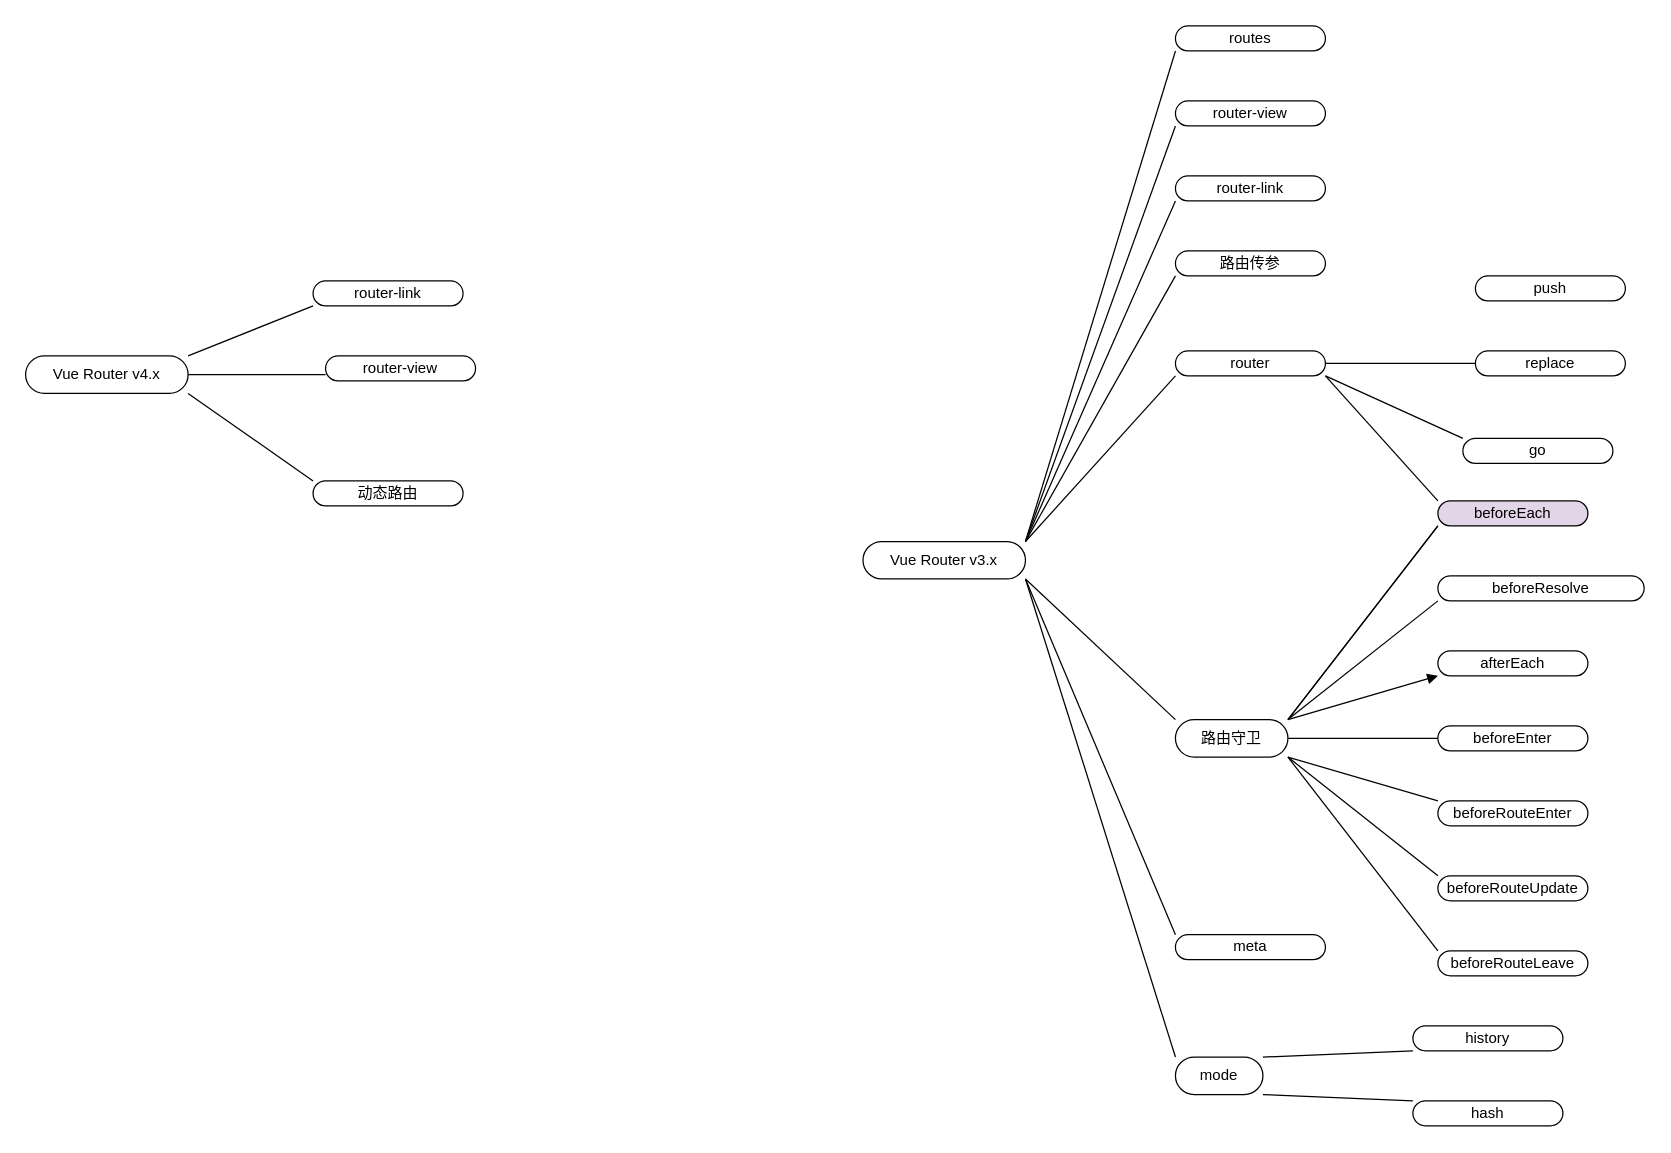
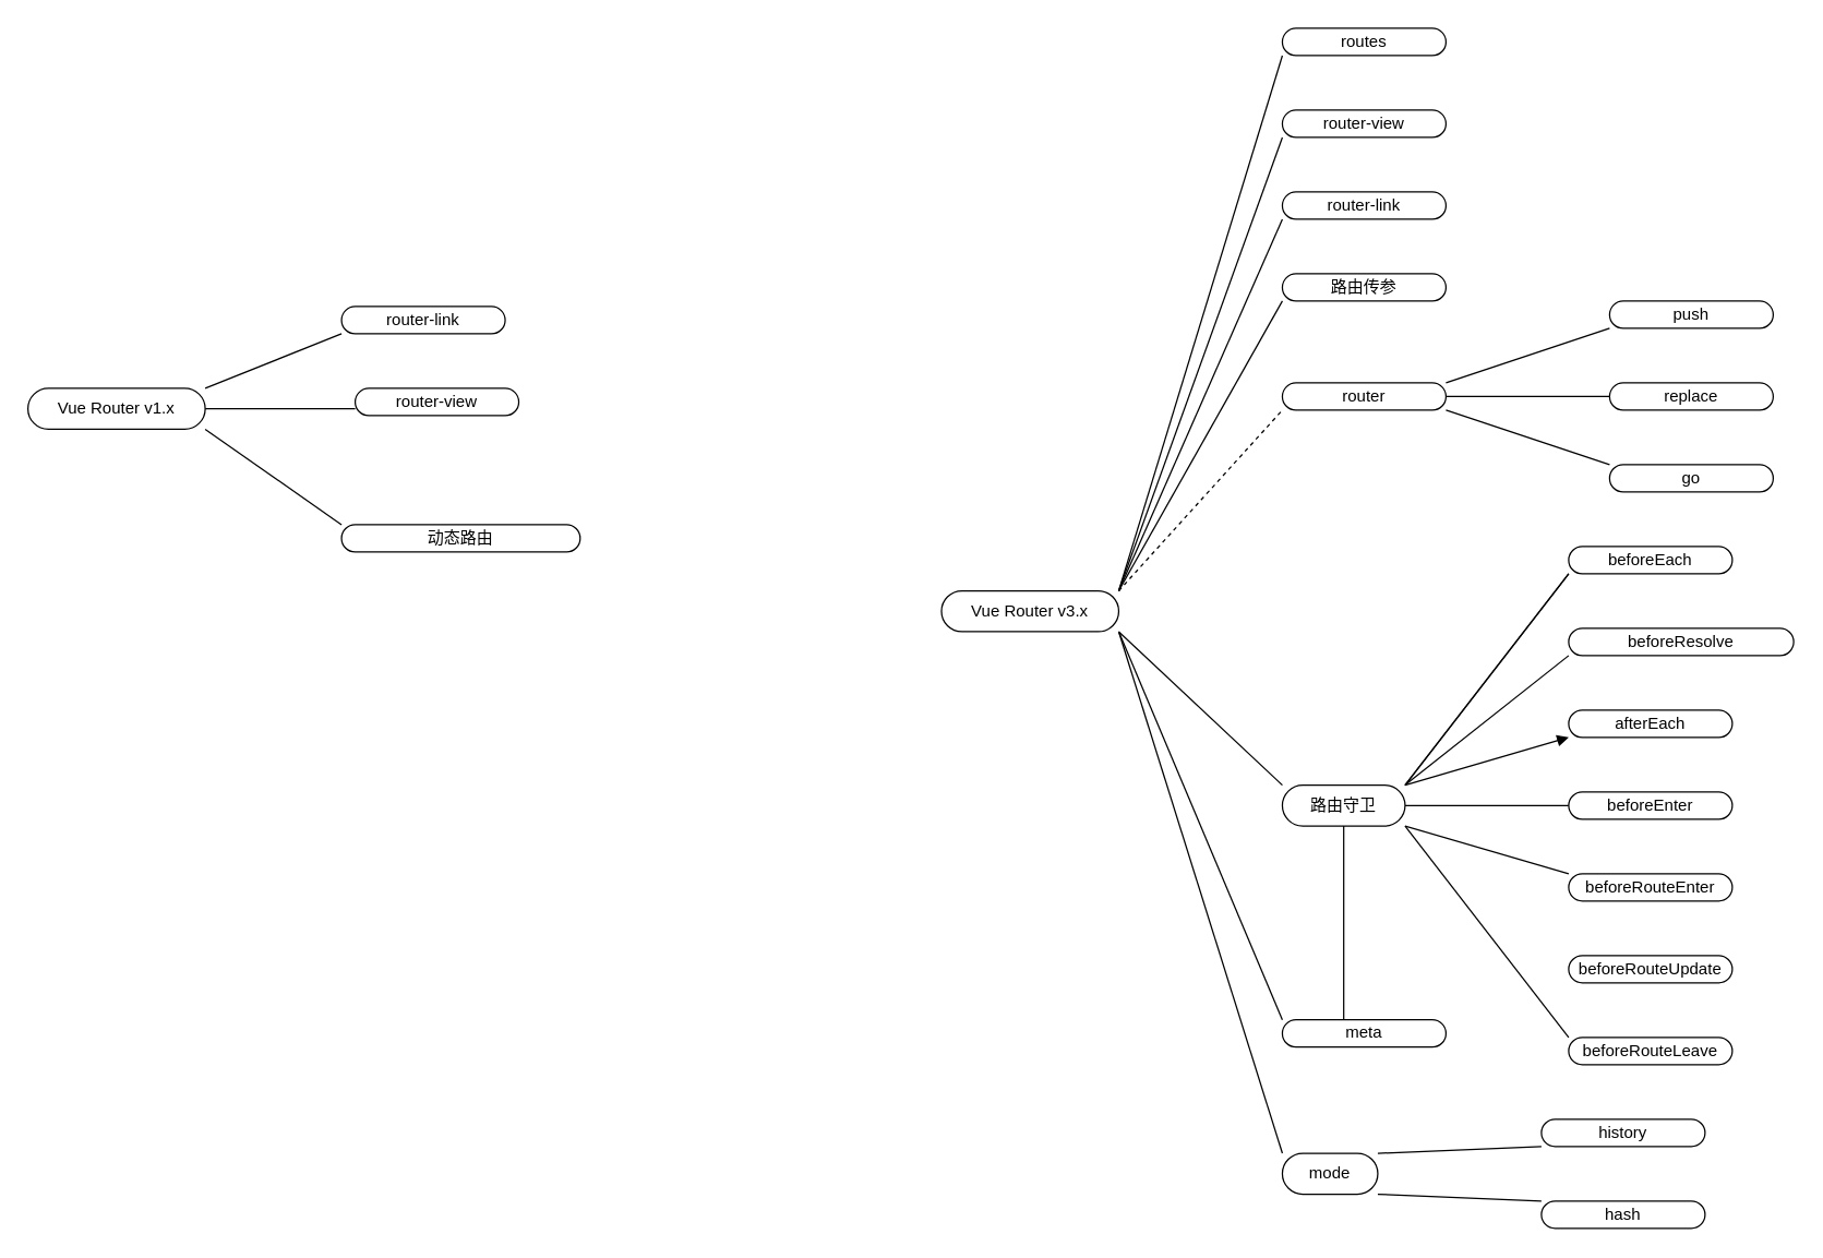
  <mxCell id="0" />
  <mxCell id="1" parent="0" />
  <mxCell id="2" value="" style="edgeStyle=orthogonalEdgeStyle;rounded=0;orthogonalLoop=1;jettySize=auto;html=1;startArrow=none;endArrow=none;segment=10;curved=1;sourcePerimeterSpacing=0;targetPerimeterSpacing=0;noEdgeStyle=1;orthogonal=1;" edge="1" parent="1" source="10" target="11"><mxGeometry relative="1" as="geometry" /></mxCell>
  <mxCell id="3" value="" style="edgeStyle=orthogonalEdgeStyle;rounded=0;orthogonalLoop=1;jettySize=auto;html=1;startArrow=none;endArrow=none;segment=10;curved=1;sourcePerimeterSpacing=0;targetPerimeterSpacing=0;noEdgeStyle=1;orthogonal=1;" edge="1" parent="1" source="10" target="12"><mxGeometry relative="1" as="geometry" /></mxCell>
  <mxCell id="4" value="" style="edgeStyle=orthogonalEdgeStyle;rounded=0;orthogonalLoop=1;jettySize=auto;html=1;startArrow=none;endArrow=none;segment=10;curved=1;sourcePerimeterSpacing=0;targetPerimeterSpacing=0;noEdgeStyle=1;orthogonal=1;" edge="1" parent="1" source="10" target="13"><mxGeometry relative="1" as="geometry" /></mxCell>
  <mxCell id="5" value="" style="edgeStyle=orthogonalEdgeStyle;rounded=0;orthogonalLoop=1;jettySize=auto;html=1;startArrow=none;endArrow=none;segment=10;curved=1;sourcePerimeterSpacing=0;targetPerimeterSpacing=0;noEdgeStyle=1;orthogonal=1;" edge="1" parent="1" source="10" target="14"><mxGeometry relative="1" as="geometry" /></mxCell>
- <mxCell id="6" value="" style="edgeStyle=orthogonalEdgeStyle;rounded=0;orthogonalLoop=1;jettySize=auto;html=1;startArrow=none;endArrow=none;segment=10;curved=1;sourcePerimeterSpacing=0;targetPerimeterSpacing=0;noEdgeStyle=1;orthogonal=1;" edge="1" parent="1" source="10" target="18"><mxGeometry relative="1" as="geometry" /></mxCell>
+ <mxCell id="6" value="" style="edgeStyle=orthogonalEdgeStyle;rounded=0;orthogonalLoop=1;jettySize=auto;html=1;startArrow=none;endArrow=none;segment=10;curved=1;sourcePerimeterSpacing=0;targetPerimeterSpacing=0;noEdgeStyle=1;orthogonal=1;dashed=1;" edge="1" parent="1" source="10" target="18"><mxGeometry relative="1" as="geometry" /></mxCell>
  <mxCell id="7" value="" style="edgeStyle=orthogonalEdgeStyle;rounded=0;orthogonalLoop=1;jettySize=auto;html=1;startArrow=none;endArrow=none;segment=10;curved=1;sourcePerimeterSpacing=0;targetPerimeterSpacing=0;exitDx=0;exitDy=0;entryDx=0;entryDy=0;noEdgeStyle=1;orthogonal=1;" edge="1" parent="1" source="10" target="24"><mxGeometry relative="1" as="geometry"><mxPoint x="135" y="486" as="sourcePoint" /><mxPoint x="225" y="76" as="targetPoint" /></mxGeometry></mxCell>
  <mxCell id="8" value="" style="edgeStyle=orthogonalEdgeStyle;rounded=0;orthogonalLoop=1;jettySize=auto;html=1;startArrow=none;endArrow=none;segment=10;curved=1;sourcePerimeterSpacing=0;targetPerimeterSpacing=0;noEdgeStyle=1;orthogonal=1;" edge="1" parent="1" source="10" target="35"><mxGeometry relative="1" as="geometry" /></mxCell>
  <mxCell id="9" value="" style="edgeStyle=orthogonalEdgeStyle;rounded=0;orthogonalLoop=1;jettySize=auto;html=1;startArrow=none;endArrow=none;segment=10;curved=1;sourcePerimeterSpacing=0;targetPerimeterSpacing=0;noEdgeStyle=1;orthogonal=1;" edge="1" parent="1" source="10" target="43"><mxGeometry relative="1" as="geometry" /></mxCell>
  <mxCell id="10" value="Vue Router v3.x" style="whiteSpace=wrap;html=1;rounded=1;arcSize=50;align=center;verticalAlign=middle;strokeWidth=1;autosize=1;spacing=4;treeFolding=1;treeMoving=1;newEdgeStyle={&quot;edgeStyle&quot;:&quot;entityRelationEdgeStyle&quot;,&quot;startArrow&quot;:&quot;none&quot;,&quot;endArrow&quot;:&quot;none&quot;,&quot;segment&quot;:10,&quot;curved&quot;:1,&quot;sourcePerimeterSpacing&quot;:0,&quot;targetPerimeterSpacing&quot;:0};" vertex="1" parent="1"><mxGeometry x="690" y="432.5" width="130" height="30" as="geometry" /></mxCell>
  <mxCell id="11" value="routes" style="whiteSpace=wrap;html=1;rounded=1;arcSize=50;strokeWidth=1;spacing=4;" vertex="1" parent="1"><mxGeometry x="940" y="20" width="120" height="20" as="geometry" /></mxCell>
  <mxCell id="12" value="router-view" style="whiteSpace=wrap;html=1;rounded=1;arcSize=50;strokeWidth=1;spacing=4;" vertex="1" parent="1"><mxGeometry x="940" y="80" width="120" height="20" as="geometry" /></mxCell>
  <mxCell id="13" value="router-link" style="whiteSpace=wrap;html=1;rounded=1;arcSize=50;strokeWidth=1;spacing=4;" vertex="1" parent="1"><mxGeometry x="940" y="140" width="120" height="20" as="geometry" /></mxCell>
  <mxCell id="14" value="路由传参" style="whiteSpace=wrap;html=1;rounded=1;arcSize=50;strokeWidth=1;spacing=4;" vertex="1" parent="1"><mxGeometry x="940" y="200" width="120" height="20" as="geometry" /></mxCell>
- <mxCell id="15" value="" style="edgeStyle=orthogonalEdgeStyle;rounded=0;orthogonalLoop=1;jettySize=auto;html=1;startArrow=none;endArrow=none;segment=10;curved=1;sourcePerimeterSpacing=0;targetPerimeterSpacing=0;exitDx=0;exitDy=0;noEdgeStyle=1;orthogonal=1;" edge="1" parent="1" source="18" target="36"><mxGeometry relative="1" as="geometry"><mxPoint x="300" y="541" as="sourcePoint" /></mxGeometry></mxCell>
+ <mxCell id="15" value="" style="edgeStyle=orthogonalEdgeStyle;rounded=0;orthogonalLoop=1;jettySize=auto;html=1;startArrow=none;endArrow=none;segment=10;curved=1;sourcePerimeterSpacing=0;targetPerimeterSpacing=0;exitDx=0;exitDy=0;noEdgeStyle=1;orthogonal=1;" edge="1" parent="1" source="18" target="19"><mxGeometry relative="1" as="geometry"><mxPoint x="300" y="541" as="sourcePoint" /></mxGeometry></mxCell>
  <mxCell id="16" value="" style="edgeStyle=orthogonalEdgeStyle;rounded=0;orthogonalLoop=1;jettySize=auto;html=1;startArrow=none;endArrow=none;segment=10;curved=1;sourcePerimeterSpacing=0;targetPerimeterSpacing=0;noEdgeStyle=1;orthogonal=1;" edge="1" parent="1" source="18" target="20"><mxGeometry relative="1" as="geometry" /></mxCell>
  <mxCell id="17" value="" style="edgeStyle=orthogonalEdgeStyle;rounded=0;orthogonalLoop=1;jettySize=auto;html=1;startArrow=none;endArrow=none;segment=10;curved=1;sourcePerimeterSpacing=0;targetPerimeterSpacing=0;noEdgeStyle=1;orthogonal=1;" edge="1" parent="1" source="18" target="21"><mxGeometry relative="1" as="geometry" /></mxCell>
  <mxCell id="18" value="router" style="whiteSpace=wrap;html=1;rounded=1;arcSize=50;align=center;verticalAlign=middle;strokeWidth=1;autosize=1;spacing=4;treeFolding=1;treeMoving=1;newEdgeStyle={&quot;edgeStyle&quot;:&quot;entityRelationEdgeStyle&quot;,&quot;startArrow&quot;:&quot;none&quot;,&quot;endArrow&quot;:&quot;none&quot;,&quot;segment&quot;:10,&quot;curved&quot;:1,&quot;sourcePerimeterSpacing&quot;:0,&quot;targetPerimeterSpacing&quot;:0};" vertex="1" parent="1"><mxGeometry x="940" y="280" width="120" height="20" as="geometry" /></mxCell>
  <mxCell id="19" value="push" style="whiteSpace=wrap;html=1;rounded=1;arcSize=50;strokeWidth=1;spacing=4;" vertex="1" parent="1"><mxGeometry x="1180" y="220" width="120" height="20" as="geometry" /></mxCell>
  <mxCell id="20" value="replace" style="whiteSpace=wrap;html=1;rounded=1;arcSize=50;strokeWidth=1;spacing=4;" vertex="1" parent="1"><mxGeometry x="1180" y="280" width="120" height="20" as="geometry" /></mxCell>
- <mxCell id="21" value="go" style="whiteSpace=wrap;html=1;rounded=1;arcSize=50;strokeWidth=1;spacing=4;" vertex="1" parent="1"><mxGeometry x="1170" y="350" width="120" height="20" as="geometry" /></mxCell>
+ <mxCell id="21" value="go" style="whiteSpace=wrap;html=1;rounded=1;arcSize=50;strokeWidth=1;spacing=4;" vertex="1" parent="1"><mxGeometry x="1180" y="340" width="120" height="20" as="geometry" /></mxCell>
  <mxCell id="22" value="" style="edgeStyle=orthogonalEdgeStyle;rounded=0;orthogonalLoop=1;jettySize=auto;html=1;startArrow=none;endArrow=none;segment=10;curved=1;sourcePerimeterSpacing=0;targetPerimeterSpacing=0;noEdgeStyle=1;orthogonal=1;" edge="1" parent="1" source="24" target="25"><mxGeometry relative="1" as="geometry" /></mxCell>
  <mxCell id="23" value="" style="edgeStyle=orthogonalEdgeStyle;rounded=0;orthogonalLoop=1;jettySize=auto;html=1;startArrow=none;endArrow=none;segment=10;curved=1;sourcePerimeterSpacing=0;targetPerimeterSpacing=0;noEdgeStyle=1;orthogonal=1;" edge="1" parent="1" source="24" target="26"><mxGeometry relative="1" as="geometry" /></mxCell>
  <mxCell id="24" value="mode" style="whiteSpace=wrap;html=1;rounded=1;arcSize=50;align=center;verticalAlign=middle;strokeWidth=1;autosize=1;spacing=4;treeFolding=1;treeMoving=1;newEdgeStyle={&quot;edgeStyle&quot;:&quot;entityRelationEdgeStyle&quot;,&quot;startArrow&quot;:&quot;none&quot;,&quot;endArrow&quot;:&quot;none&quot;,&quot;segment&quot;:10,&quot;curved&quot;:1,&quot;sourcePerimeterSpacing&quot;:0,&quot;targetPerimeterSpacing&quot;:0};" vertex="1" parent="1"><mxGeometry x="940" y="845" width="70" height="30" as="geometry" /></mxCell>
  <mxCell id="25" value="history" style="whiteSpace=wrap;html=1;rounded=1;arcSize=50;strokeWidth=1;spacing=4;" vertex="1" parent="1"><mxGeometry x="1130" y="820" width="120" height="20" as="geometry" /></mxCell>
  <mxCell id="26" value="hash" style="whiteSpace=wrap;html=1;rounded=1;arcSize=50;strokeWidth=1;spacing=4;" vertex="1" parent="1"><mxGeometry x="1130" y="880" width="120" height="20" as="geometry" /></mxCell>
  <mxCell id="27" value="" style="edgeStyle=orthogonalEdgeStyle;rounded=0;orthogonalLoop=1;jettySize=auto;html=1;startArrow=none;endArrow=none;segment=10;curved=1;sourcePerimeterSpacing=0;targetPerimeterSpacing=0;noEdgeStyle=1;orthogonal=1;" edge="1" parent="1" source="35" target="36"><mxGeometry relative="1" as="geometry" /></mxCell>
  <mxCell id="28" value="" style="edgeStyle=orthogonalEdgeStyle;rounded=0;orthogonalLoop=1;jettySize=auto;html=1;startArrow=none;endArrow=none;segment=10;curved=1;sourcePerimeterSpacing=0;targetPerimeterSpacing=0;noEdgeStyle=1;orthogonal=1;" edge="1" parent="1" source="35" target="36"><mxGeometry relative="1" as="geometry" /></mxCell>
  <mxCell id="29" value="" style="edgeStyle=orthogonalEdgeStyle;rounded=0;orthogonalLoop=1;jettySize=auto;html=1;startArrow=none;endArrow=none;segment=10;curved=1;sourcePerimeterSpacing=0;targetPerimeterSpacing=0;noEdgeStyle=1;orthogonal=1;" edge="1" parent="1" source="35" target="37"><mxGeometry relative="1" as="geometry" /></mxCell>
  <mxCell id="30" value="" style="edgeStyle=orthogonalEdgeStyle;rounded=0;orthogonalLoop=1;jettySize=auto;html=1;startArrow=none;endArrow=block;segment=10;curved=1;sourcePerimeterSpacing=0;targetPerimeterSpacing=0;noEdgeStyle=1;orthogonal=1;" edge="1" parent="1" source="35" target="38"><mxGeometry relative="1" as="geometry" /></mxCell>
  <mxCell id="31" value="" style="edgeStyle=orthogonalEdgeStyle;rounded=0;orthogonalLoop=1;jettySize=auto;html=1;startArrow=none;endArrow=none;segment=10;curved=1;sourcePerimeterSpacing=0;targetPerimeterSpacing=0;noEdgeStyle=1;orthogonal=1;" edge="1" parent="1" source="35" target="39"><mxGeometry relative="1" as="geometry" /></mxCell>
  <mxCell id="32" value="" style="edgeStyle=orthogonalEdgeStyle;rounded=0;orthogonalLoop=1;jettySize=auto;html=1;startArrow=none;endArrow=none;segment=10;curved=1;sourcePerimeterSpacing=0;targetPerimeterSpacing=0;noEdgeStyle=1;orthogonal=1;" edge="1" parent="1" source="35" target="40"><mxGeometry relative="1" as="geometry" /></mxCell>
- <mxCell id="33" value="" style="edgeStyle=orthogonalEdgeStyle;rounded=0;orthogonalLoop=1;jettySize=auto;html=1;startArrow=none;endArrow=none;segment=10;curved=1;sourcePerimeterSpacing=0;targetPerimeterSpacing=0;noEdgeStyle=1;orthogonal=1;" edge="1" parent="1" source="35" target="41"><mxGeometry relative="1" as="geometry" /></mxCell>
+ <mxCell id="33" value="" style="edgeStyle=orthogonalEdgeStyle;rounded=0;orthogonalLoop=1;jettySize=auto;html=1;startArrow=none;endArrow=none;segment=10;curved=1;sourcePerimeterSpacing=0;targetPerimeterSpacing=0;noEdgeStyle=1;orthogonal=1;" edge="1" parent="1" source="35" target="43"><mxGeometry relative="1" as="geometry" /></mxCell>
  <mxCell id="34" value="" style="edgeStyle=orthogonalEdgeStyle;rounded=0;orthogonalLoop=1;jettySize=auto;html=1;startArrow=none;endArrow=none;segment=10;curved=1;sourcePerimeterSpacing=0;targetPerimeterSpacing=0;noEdgeStyle=1;orthogonal=1;" edge="1" parent="1" source="35" target="42"><mxGeometry relative="1" as="geometry" /></mxCell>
  <mxCell id="35" value="路由守卫" style="whiteSpace=wrap;html=1;rounded=1;arcSize=50;align=center;verticalAlign=middle;strokeWidth=1;autosize=1;spacing=4;treeFolding=1;treeMoving=1;newEdgeStyle={&quot;edgeStyle&quot;:&quot;entityRelationEdgeStyle&quot;,&quot;startArrow&quot;:&quot;none&quot;,&quot;endArrow&quot;:&quot;none&quot;,&quot;segment&quot;:10,&quot;curved&quot;:1,&quot;sourcePerimeterSpacing&quot;:0,&quot;targetPerimeterSpacing&quot;:0};" vertex="1" parent="1"><mxGeometry x="940" y="575" width="90" height="30" as="geometry" /></mxCell>
- <mxCell id="36" value="beforeEach" style="whiteSpace=wrap;html=1;rounded=1;arcSize=50;strokeWidth=1;spacing=4;fillColor=#e1d5e7;" vertex="1" parent="1"><mxGeometry x="1150" y="400" width="120" height="20" as="geometry" /></mxCell>
+ <mxCell id="36" value="beforeEach" style="whiteSpace=wrap;html=1;rounded=1;arcSize=50;strokeWidth=1;spacing=4;" vertex="1" parent="1"><mxGeometry x="1150" y="400" width="120" height="20" as="geometry" /></mxCell>
  <mxCell id="37" value="beforeResolve" style="whiteSpace=wrap;html=1;rounded=1;arcSize=50;strokeWidth=1;spacing=4;" vertex="1" parent="1"><mxGeometry x="1150" y="460" width="165" height="20" as="geometry" /></mxCell>
  <mxCell id="38" value="afterEach" style="whiteSpace=wrap;html=1;rounded=1;arcSize=50;strokeWidth=1;spacing=4;" vertex="1" parent="1"><mxGeometry x="1150" y="520" width="120" height="20" as="geometry" /></mxCell>
  <mxCell id="39" value="beforeEnter" style="whiteSpace=wrap;html=1;rounded=1;arcSize=50;strokeWidth=1;spacing=4;" vertex="1" parent="1"><mxGeometry x="1150" y="580" width="120" height="20" as="geometry" /></mxCell>
  <mxCell id="40" value="beforeRouteEnter" style="whiteSpace=wrap;html=1;rounded=1;arcSize=50;strokeWidth=1;spacing=4;" vertex="1" parent="1"><mxGeometry x="1150" y="640" width="120" height="20" as="geometry" /></mxCell>
  <mxCell id="41" value="beforeRouteUpdate" style="whiteSpace=wrap;html=1;rounded=1;arcSize=50;strokeWidth=1;spacing=4;" vertex="1" parent="1"><mxGeometry x="1150" y="700" width="120" height="20" as="geometry" /></mxCell>
  <mxCell id="42" value="beforeRouteLeave" style="whiteSpace=wrap;html=1;rounded=1;arcSize=50;strokeWidth=1;spacing=4;" vertex="1" parent="1"><mxGeometry x="1150" y="760" width="120" height="20" as="geometry" /></mxCell>
  <mxCell id="43" value="meta" style="whiteSpace=wrap;html=1;rounded=1;arcSize=50;strokeWidth=1;spacing=4;" vertex="1" parent="1"><mxGeometry x="940" y="747.083" width="120" height="20" as="geometry" /></mxCell>
  <mxCell id="44" value="" style="edgeStyle=orthogonalEdgeStyle;rounded=0;orthogonalLoop=1;jettySize=auto;html=1;startArrow=none;endArrow=none;segment=10;curved=1;sourcePerimeterSpacing=0;targetPerimeterSpacing=0;noEdgeStyle=1;orthogonal=1;" edge="1" parent="1" source="47" target="48"><mxGeometry relative="1" as="geometry" /></mxCell>
  <mxCell id="45" value="" style="edgeStyle=orthogonalEdgeStyle;rounded=0;orthogonalLoop=1;jettySize=auto;html=1;startArrow=none;endArrow=none;segment=10;curved=1;sourcePerimeterSpacing=0;targetPerimeterSpacing=0;noEdgeStyle=1;orthogonal=1;" edge="1" parent="1" source="47" target="49"><mxGeometry relative="1" as="geometry" /></mxCell>
  <mxCell id="46" value="" style="edgeStyle=orthogonalEdgeStyle;rounded=0;orthogonalLoop=1;jettySize=auto;html=1;startArrow=none;endArrow=none;segment=10;curved=1;sourcePerimeterSpacing=0;targetPerimeterSpacing=0;noEdgeStyle=1;orthogonal=1;" edge="1" parent="1" source="47" target="50"><mxGeometry relative="1" as="geometry" /></mxCell>
- <mxCell id="47" value="Vue Router v4.x" style="whiteSpace=wrap;html=1;rounded=1;arcSize=50;align=center;verticalAlign=middle;strokeWidth=1;autosize=1;spacing=4;treeFolding=1;treeMoving=1;newEdgeStyle={&quot;edgeStyle&quot;:&quot;entityRelationEdgeStyle&quot;,&quot;startArrow&quot;:&quot;none&quot;,&quot;endArrow&quot;:&quot;none&quot;,&quot;segment&quot;:10,&quot;curved&quot;:1,&quot;sourcePerimeterSpacing&quot;:0,&quot;targetPerimeterSpacing&quot;:0};direction=west;" vertex="1" parent="1"><mxGeometry x="20" y="284" width="130" height="30" as="geometry" /></mxCell>
+ <mxCell id="47" value="Vue Router v1.x" style="whiteSpace=wrap;html=1;rounded=1;arcSize=50;align=center;verticalAlign=middle;strokeWidth=1;autosize=1;spacing=4;treeFolding=1;treeMoving=1;newEdgeStyle={&quot;edgeStyle&quot;:&quot;entityRelationEdgeStyle&quot;,&quot;startArrow&quot;:&quot;none&quot;,&quot;endArrow&quot;:&quot;none&quot;,&quot;segment&quot;:10,&quot;curved&quot;:1,&quot;sourcePerimeterSpacing&quot;:0,&quot;targetPerimeterSpacing&quot;:0};direction=west;" vertex="1" parent="1"><mxGeometry x="20" y="284" width="130" height="30" as="geometry" /></mxCell>
  <mxCell id="48" value="router-link" style="whiteSpace=wrap;html=1;rounded=1;arcSize=50;strokeWidth=1;spacing=4;direction=west;" vertex="1" parent="1"><mxGeometry x="250" y="224" width="120" height="20" as="geometry" /></mxCell>
  <mxCell id="49" value="router-view" style="whiteSpace=wrap;html=1;rounded=1;arcSize=50;strokeWidth=1;spacing=4;direction=west;" vertex="1" parent="1"><mxGeometry x="260" y="284" width="120" height="20" as="geometry" /></mxCell>
- <mxCell id="50" value="动态路由" style="whiteSpace=wrap;html=1;rounded=1;arcSize=50;strokeWidth=1;spacing=4;direction=west;" vertex="1" parent="1"><mxGeometry x="250" y="384" width="120" height="20" as="geometry" /></mxCell>
+ <mxCell id="50" value="动态路由" style="whiteSpace=wrap;html=1;rounded=1;arcSize=50;strokeWidth=1;spacing=4;direction=west;" vertex="1" parent="1"><mxGeometry x="250" y="384" width="175" height="20" as="geometry" /></mxCell>
